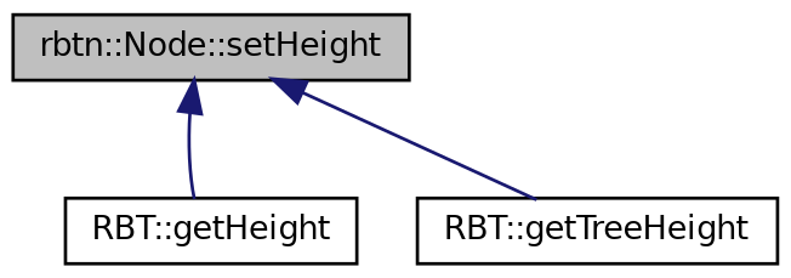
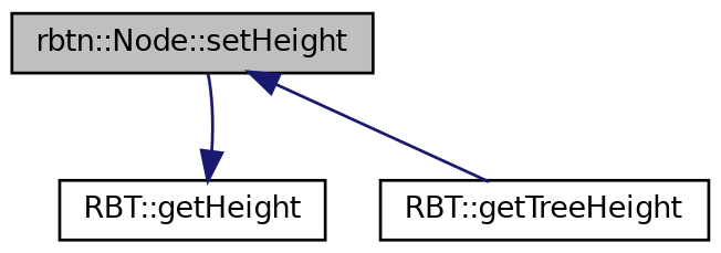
  digraph {
    rankdir=TB
    node [color=black fillcolor=white fontname=Helvetica fontsize=10 shape=record style=filled]
    edge [color=midnightblue dir=back fontname=Helvetica fontsize=10 labelfontname=Helvetica labelfontsize=10 style=solid]
    n1 [fillcolor=grey75 fontcolor=black height=0.2 label="rbtn::Node::setHeight" width=0.4]
    n2 [height=0.2 label="RBT::getHeight" width=0.4]
    n3 [height=0.2 label="RBT::getTreeHeight" width=0.4]
-   n1 -> n2
+   n2 -> n1
    n1 -> n3
  }
